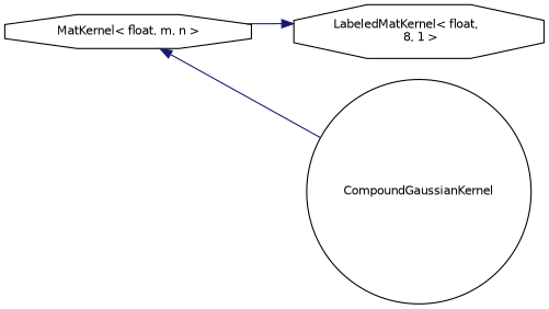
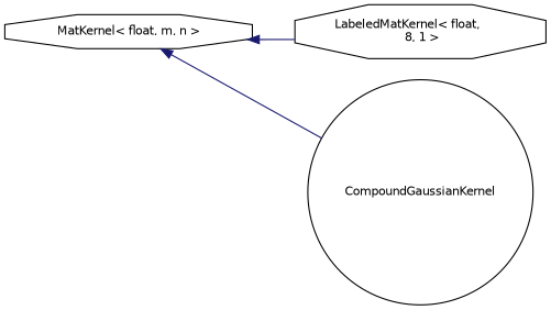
  digraph {
    rankdir=LR
    node [color=black fillcolor=white fontname=Helvetica fontsize=10 shape=octagon style=filled]
    edge [color=midnightblue dir=back fontname=Helvetica fontsize=10 labelfontname=Helvetica labelfontsize=10 style=solid]
    n1 [height=0.2 label="MatKernel\< float, m, n \>" width=0.4]
    n2 [height=0.2 label="LabeledMatKernel\< float,\l 8, 1 \>" width=0.4]
    n3 [height=0.2 label=CompoundGaussianKernel shape=circle width=0.4]
-   n2 -> n1
+   n1 -> n2
    n1 -> n3
  }
